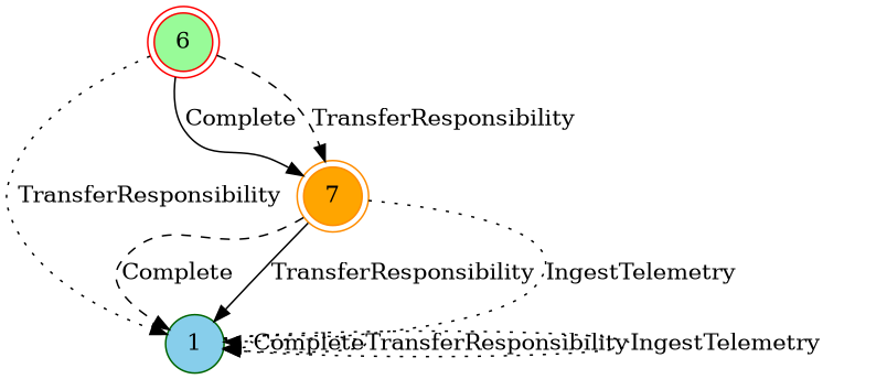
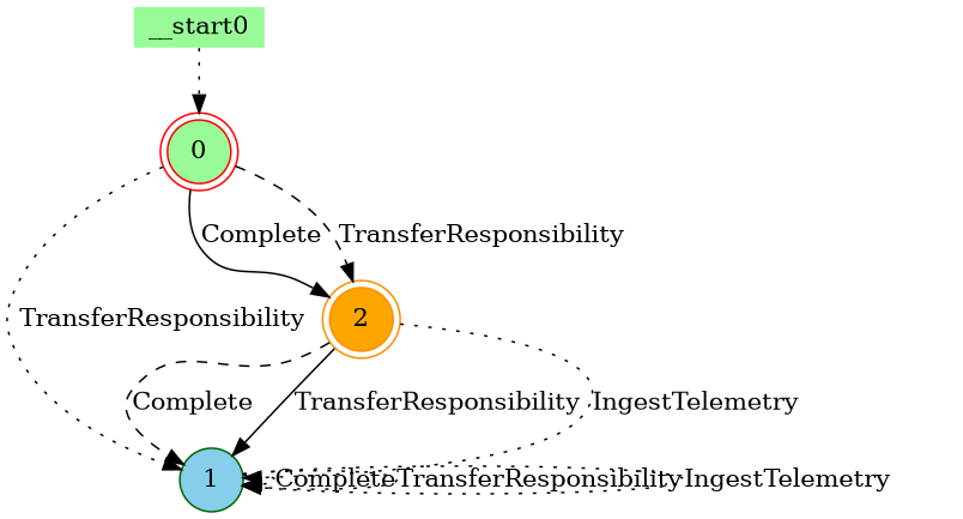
  digraph {
    node [color=red fillcolor=palegreen shape=doublecircle style=filled]
    edge [style=dotted]
-   n1 [label=6]
+   n1 [label=0]
    n2 [color=darkgreen fillcolor=skyblue label=1 shape=circle]
-   n3 [color=darkorange fillcolor=orange label=7]
+   n3 [color=darkorange fillcolor=orange label=2]
+   __start0 [height=0 shape=none width=0]
    n1 -> n2 [label=TransferResponsibility]
    n1 -> n3 [label=Complete style=solid]
    n1 -> n3 [label=TransferResponsibility style=dashed]
    n2 -> n2 [label=Complete]
    n2 -> n2 [label=TransferResponsibility]
    n2 -> n2 [label=IngestTelemetry]
    n3 -> n2 [label=Complete style=dashed]
    n3 -> n2 [label=TransferResponsibility style=solid]
    n3 -> n2 [label=IngestTelemetry]
+   __start0 -> n1
  }
